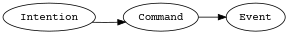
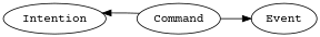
  digraph {
    fontname="Courier Prime"
    rankdir=LR
    node [fontname="Courier Prime"]
    edge [fontname="Courier Prime"]
    Intention
    Command
    Event
-   Intention -> Command
+   Command -> Intention
    Command -> Event
  }
